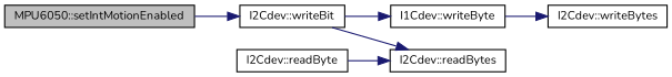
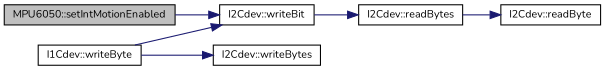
  digraph {
    fontname=Nunito
    rankdir=LR
    node [color=black fillcolor=white fontname=Nunito fontsize=10 shape=record style=filled]
    edge [color=midnightblue fontname=Nunito fontsize=10 labelfontname=Helvetica labelfontsize=10 style=solid]
    n1 [fillcolor=grey75 fontcolor=black height=0.2 label="MPU6050::setIntMotionEnabled" width=0.4]
    n2 [height=0.2 label="I2Cdev::writeBit" width=0.4]
    n3 [height=0.2 label="I1Cdev::writeByte" width=0.4]
    n4 [height=0.2 label="I2Cdev::readBytes" width=0.4]
    n5 [height=0.2 label="I2Cdev::readByte" width=0.4]
    n6 [height=0.2 label="I2Cdev::writeBytes" width=0.4]
    n1 -> n2
-   n2 -> n3
+   n3 -> n2
    n2 -> n4
    n3 -> n6
-   n5 -> n4
+   n4 -> n5
  }
